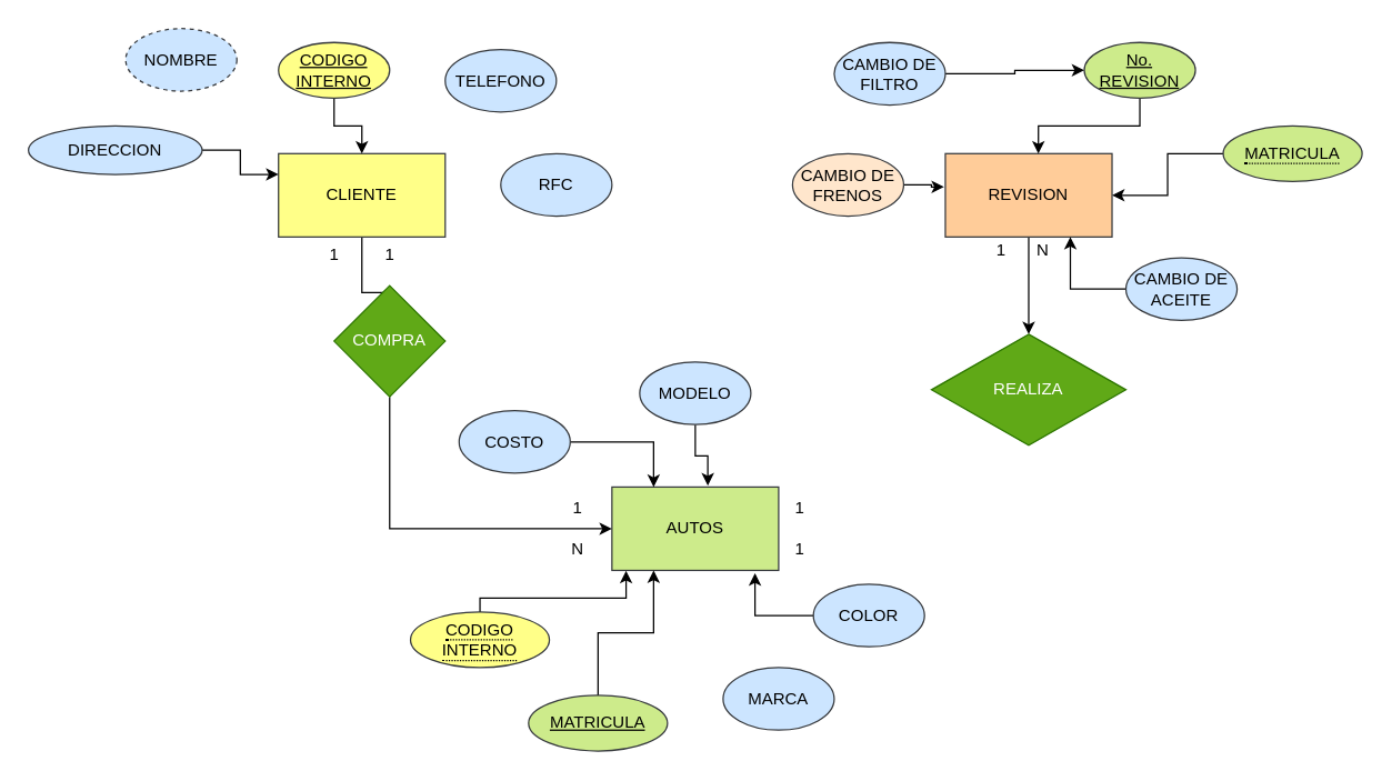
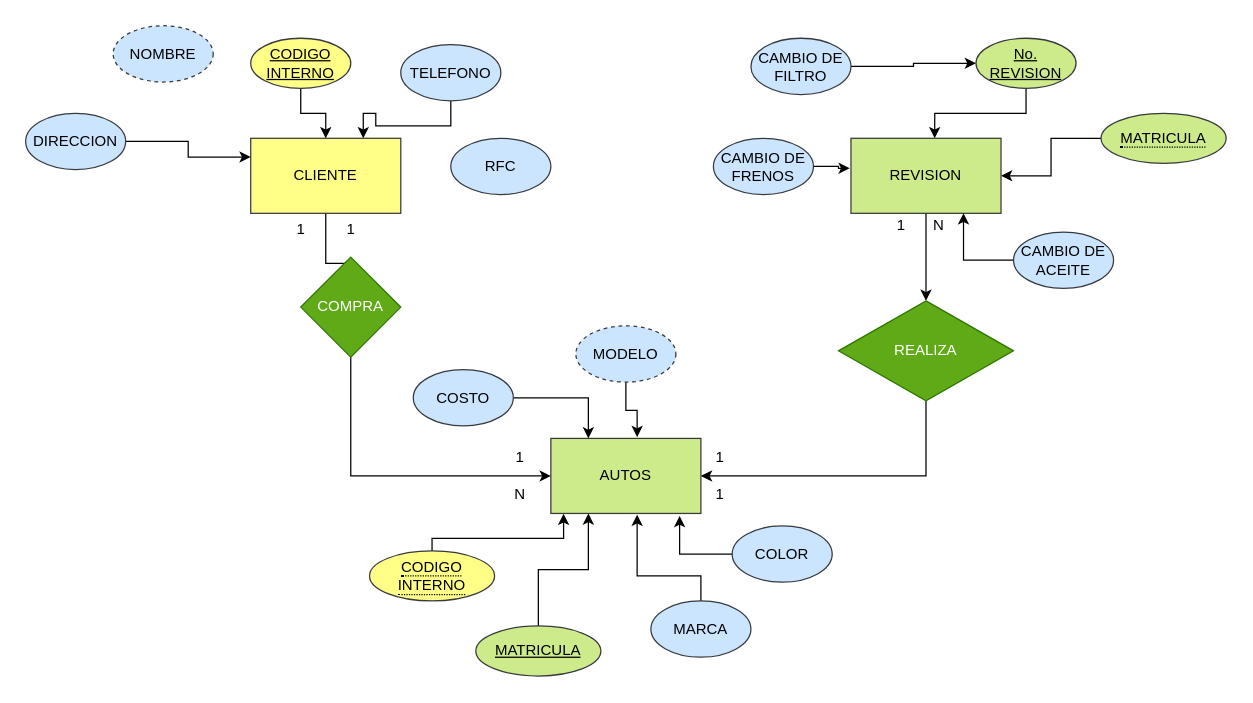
  <mxCell id="0" />
  <mxCell id="1" parent="0" />
  <mxCell id="2" style="edgeStyle=orthogonalEdgeStyle;rounded=0;orthogonalLoop=1;jettySize=auto;html=1;entryX=0.5;entryY=0;entryDx=0;entryDy=0;" edge="1" parent="1" source="3" target="10"><mxGeometry relative="1" as="geometry"><Array as="points"><mxPoint x="260" y="210" /><mxPoint x="280" y="210" /></Array></mxGeometry></mxCell>
  <mxCell id="3" value="CLIENTE" style="rounded=0;whiteSpace=wrap;html=1;fillColor=#ffff88;strokeColor=#36393d;" vertex="1" parent="1"><mxGeometry x="200" y="110" width="120" height="60" as="geometry" /></mxCell>
  <mxCell id="4" value="AUTOS" style="rounded=0;whiteSpace=wrap;html=1;fillColor=#cdeb8b;strokeColor=#36393d;" vertex="1" parent="1"><mxGeometry x="440" y="350" width="120" height="60" as="geometry" /></mxCell>
  <mxCell id="5" style="edgeStyle=orthogonalEdgeStyle;rounded=0;orthogonalLoop=1;jettySize=auto;html=1;entryX=0.5;entryY=0;entryDx=0;entryDy=0;" edge="1" parent="1" source="6" target="8"><mxGeometry relative="1" as="geometry" /></mxCell>
- <mxCell id="6" value="REVISION" style="rounded=0;whiteSpace=wrap;html=1;fillColor=#ffcc99;strokeColor=#36393d;" vertex="1" parent="1"><mxGeometry x="680" y="110" width="120" height="60" as="geometry" /></mxCell>
+ <mxCell id="6" value="REVISION" style="rounded=0;whiteSpace=wrap;html=1;fillColor=#cdeb8b;strokeColor=#36393d;" vertex="1" parent="1"><mxGeometry x="680" y="110" width="120" height="60" as="geometry" /></mxCell>
+ <mxCell id="7" style="edgeStyle=orthogonalEdgeStyle;rounded=0;orthogonalLoop=1;jettySize=auto;html=1;entryX=1;entryY=0.5;entryDx=0;entryDy=0;exitX=0.5;exitY=1;exitDx=0;exitDy=0;" edge="1" parent="1" source="8" target="4"><mxGeometry relative="1" as="geometry"><Array as="points"><mxPoint x="740" y="380" /></Array></mxGeometry></mxCell>
  <mxCell id="8" value="REALIZA" style="rhombus;whiteSpace=wrap;html=1;fillColor=#60a917;fontColor=#ffffff;strokeColor=#2D7600;" vertex="1" parent="1"><mxGeometry x="670" y="240" width="140" height="80" as="geometry" /></mxCell>
  <mxCell id="9" style="edgeStyle=orthogonalEdgeStyle;rounded=0;orthogonalLoop=1;jettySize=auto;html=1;entryX=0;entryY=0.5;entryDx=0;entryDy=0;" edge="1" parent="1" source="10" target="4"><mxGeometry relative="1" as="geometry"><Array as="points"><mxPoint x="280" y="380" /></Array></mxGeometry></mxCell>
  <mxCell id="10" value="COMPRA" style="rhombus;whiteSpace=wrap;html=1;fillColor=#60a917;fontColor=#ffffff;strokeColor=#2D7600;" vertex="1" parent="1"><mxGeometry x="240" y="205" width="80" height="80" as="geometry" /></mxCell>
  <mxCell id="11" style="edgeStyle=orthogonalEdgeStyle;rounded=0;orthogonalLoop=1;jettySize=auto;html=1;entryX=0.25;entryY=1;entryDx=0;entryDy=0;" edge="1" parent="1" source="12" target="4"><mxGeometry relative="1" as="geometry" /></mxCell>
  <mxCell id="12" value="MATRICULA" style="ellipse;whiteSpace=wrap;html=1;align=center;fontStyle=4;fillColor=#cdeb8b;strokeColor=#36393d;" vertex="1" parent="1"><mxGeometry x="380" y="500" width="100" height="40" as="geometry" /></mxCell>
  <mxCell id="13" style="edgeStyle=orthogonalEdgeStyle;rounded=0;orthogonalLoop=1;jettySize=auto;html=1;entryX=0.858;entryY=1.033;entryDx=0;entryDy=0;entryPerimeter=0;" edge="1" parent="1" source="14" target="4"><mxGeometry relative="1" as="geometry" /></mxCell>
  <mxCell id="14" value="COLOR" style="ellipse;whiteSpace=wrap;html=1;fillColor=#cce5ff;strokeColor=#36393d;" vertex="1" parent="1"><mxGeometry x="585" y="420" width="80" height="45" as="geometry" /></mxCell>
+ <mxCell id="15" style="edgeStyle=orthogonalEdgeStyle;rounded=0;orthogonalLoop=1;jettySize=auto;html=1;entryX=0.575;entryY=1.017;entryDx=0;entryDy=0;entryPerimeter=0;" edge="1" parent="1" source="16" target="4"><mxGeometry relative="1" as="geometry"><mxPoint x="500" y="440" as="targetPoint" /><Array as="points"><mxPoint x="560" y="460" /><mxPoint x="509" y="460" /></Array></mxGeometry></mxCell>
  <mxCell id="16" value="MARCA" style="ellipse;whiteSpace=wrap;html=1;fillColor=#cce5ff;strokeColor=#36393d;" vertex="1" parent="1"><mxGeometry x="520" y="480" width="80" height="45" as="geometry" /></mxCell>
  <mxCell id="17" style="edgeStyle=orthogonalEdgeStyle;rounded=0;orthogonalLoop=1;jettySize=auto;html=1;entryX=0.575;entryY=-0.017;entryDx=0;entryDy=0;entryPerimeter=0;" edge="1" parent="1" source="18" target="4"><mxGeometry relative="1" as="geometry" /></mxCell>
- <mxCell id="18" value="MODELO" style="ellipse;whiteSpace=wrap;html=1;fillColor=#cce5ff;strokeColor=#36393d;" vertex="1" parent="1"><mxGeometry x="460" y="260" width="80" height="45" as="geometry" /></mxCell>
+ <mxCell id="18" value="MODELO" style="ellipse;whiteSpace=wrap;html=1;fillColor=#cce5ff;strokeColor=#36393d;dashed=1;" vertex="1" parent="1"><mxGeometry x="460" y="260" width="80" height="45" as="geometry" /></mxCell>
  <mxCell id="19" style="edgeStyle=orthogonalEdgeStyle;rounded=0;orthogonalLoop=1;jettySize=auto;html=1;entryX=0.558;entryY=0;entryDx=0;entryDy=0;entryPerimeter=0;" edge="1" parent="1" source="20" target="6"><mxGeometry relative="1" as="geometry" /></mxCell>
  <mxCell id="20" value="No. REVISION" style="ellipse;whiteSpace=wrap;html=1;align=center;fontStyle=4;fillColor=#cdeb8b;strokeColor=#36393d;" vertex="1" parent="1"><mxGeometry x="780" y="30" width="80" height="40" as="geometry" /></mxCell>
  <mxCell id="21" style="edgeStyle=orthogonalEdgeStyle;rounded=0;orthogonalLoop=1;jettySize=auto;html=1;entryX=0.5;entryY=0;entryDx=0;entryDy=0;" edge="1" parent="1" source="22" target="3"><mxGeometry relative="1" as="geometry" /></mxCell>
  <mxCell id="22" value="CODIGO&lt;br&gt;INTERNO" style="ellipse;whiteSpace=wrap;html=1;align=center;fontStyle=4;fillColor=#ffff88;strokeColor=#36393d;" vertex="1" parent="1"><mxGeometry x="200" y="30" width="80" height="40" as="geometry" /></mxCell>
  <mxCell id="23" style="edgeStyle=orthogonalEdgeStyle;rounded=0;orthogonalLoop=1;jettySize=auto;html=1;" edge="1" parent="1" source="24" target="20"><mxGeometry relative="1" as="geometry" /></mxCell>
  <mxCell id="24" value="CAMBIO DE&lt;br&gt;FILTRO" style="ellipse;whiteSpace=wrap;html=1;fillColor=#cce5ff;strokeColor=#36393d;" vertex="1" parent="1"><mxGeometry x="600" y="30" width="80" height="45" as="geometry" /></mxCell>
  <mxCell id="25" style="edgeStyle=orthogonalEdgeStyle;rounded=0;orthogonalLoop=1;jettySize=auto;html=1;entryX=0.75;entryY=1;entryDx=0;entryDy=0;" edge="1" parent="1" source="26" target="6"><mxGeometry relative="1" as="geometry" /></mxCell>
  <mxCell id="26" value="CAMBIO DE ACEITE" style="ellipse;whiteSpace=wrap;html=1;fillColor=#cce5ff;strokeColor=#36393d;" vertex="1" parent="1"><mxGeometry x="810" y="185" width="80" height="45" as="geometry" /></mxCell>
  <mxCell id="27" style="edgeStyle=orthogonalEdgeStyle;rounded=0;orthogonalLoop=1;jettySize=auto;html=1;entryX=-0.008;entryY=0.4;entryDx=0;entryDy=0;entryPerimeter=0;" edge="1" parent="1" source="28" target="6"><mxGeometry relative="1" as="geometry" /></mxCell>
- <mxCell id="28" value="CAMBIO DE FRENOS" style="ellipse;whiteSpace=wrap;html=1;fillColor=#ffe6cc;strokeColor=#36393d;" vertex="1" parent="1"><mxGeometry x="570" y="110" width="80" height="45" as="geometry" /></mxCell>
+ <mxCell id="28" value="CAMBIO DE FRENOS" style="ellipse;whiteSpace=wrap;html=1;fillColor=#cce5ff;strokeColor=#36393d;" vertex="1" parent="1"><mxGeometry x="570" y="110" width="80" height="45" as="geometry" /></mxCell>
  <mxCell id="29" value="NOMBRE" style="ellipse;whiteSpace=wrap;html=1;fillColor=#cce5ff;strokeColor=#36393d;dashed=1;" vertex="1" parent="1"><mxGeometry x="90" y="20" width="80" height="45" as="geometry" /></mxCell>
  <mxCell id="30" style="edgeStyle=orthogonalEdgeStyle;rounded=0;orthogonalLoop=1;jettySize=auto;html=1;entryX=0;entryY=0.25;entryDx=0;entryDy=0;" edge="1" parent="1" source="31" target="3"><mxGeometry relative="1" as="geometry" /></mxCell>
- <mxCell id="31" value="DIRECCION" style="ellipse;whiteSpace=wrap;html=1;fillColor=#cce5ff;strokeColor=#36393d;" vertex="1" parent="1"><mxGeometry x="20" y="90" width="125" height="35" as="geometry" /></mxCell>
+ <mxCell id="31" value="DIRECCION" style="ellipse;whiteSpace=wrap;html=1;fillColor=#cce5ff;strokeColor=#36393d;" vertex="1" parent="1"><mxGeometry x="20" y="90" width="80" height="45" as="geometry" /></mxCell>
  <mxCell id="32" value="RFC" style="ellipse;whiteSpace=wrap;html=1;fillColor=#cce5ff;strokeColor=#36393d;" vertex="1" parent="1"><mxGeometry x="360" y="110" width="80" height="45" as="geometry" /></mxCell>
+ <mxCell id="33" style="edgeStyle=orthogonalEdgeStyle;rounded=0;orthogonalLoop=1;jettySize=auto;html=1;entryX=0.75;entryY=0;entryDx=0;entryDy=0;" edge="1" parent="1" source="34" target="3"><mxGeometry relative="1" as="geometry" /></mxCell>
  <mxCell id="34" value="TELEFONO" style="ellipse;whiteSpace=wrap;html=1;fillColor=#cce5ff;strokeColor=#36393d;" vertex="1" parent="1"><mxGeometry x="320" y="35" width="80" height="45" as="geometry" /></mxCell>
  <mxCell id="35" value="1" style="text;html=1;align=center;verticalAlign=middle;resizable=0;points=[];autosize=1;strokeColor=none;fillColor=none;" vertex="1" parent="1"><mxGeometry x="225" y="167.5" width="30" height="30" as="geometry" /></mxCell>
  <mxCell id="36" value="1" style="text;html=1;align=center;verticalAlign=middle;resizable=0;points=[];autosize=1;strokeColor=none;fillColor=none;" vertex="1" parent="1"><mxGeometry x="265" y="167.5" width="30" height="30" as="geometry" /></mxCell>
  <mxCell id="37" value="N" style="text;html=1;align=center;verticalAlign=middle;resizable=0;points=[];autosize=1;strokeColor=none;fillColor=none;" vertex="1" parent="1"><mxGeometry x="400" y="380" width="30" height="30" as="geometry" /></mxCell>
  <mxCell id="38" value="1" style="text;html=1;align=center;verticalAlign=middle;resizable=0;points=[];autosize=1;strokeColor=none;fillColor=none;" vertex="1" parent="1"><mxGeometry x="400" y="350" width="30" height="30" as="geometry" /></mxCell>
  <mxCell id="39" style="edgeStyle=orthogonalEdgeStyle;rounded=0;orthogonalLoop=1;jettySize=auto;html=1;entryX=1;entryY=0.5;entryDx=0;entryDy=0;" edge="1" parent="1" source="40" target="6"><mxGeometry relative="1" as="geometry" /></mxCell>
  <mxCell id="40" value="&lt;span style=&quot;border-bottom: 1px dotted&quot;&gt;MATRICULA&lt;/span&gt;" style="ellipse;whiteSpace=wrap;html=1;align=center;fillColor=#cdeb8b;strokeColor=#36393d;" vertex="1" parent="1"><mxGeometry x="880" y="90" width="100" height="40" as="geometry" /></mxCell>
  <mxCell id="41" style="edgeStyle=orthogonalEdgeStyle;rounded=0;orthogonalLoop=1;jettySize=auto;html=1;entryX=0.085;entryY=1.005;entryDx=0;entryDy=0;entryPerimeter=0;" edge="1" parent="1" source="42" target="4"><mxGeometry relative="1" as="geometry"><Array as="points"><mxPoint x="345" y="430" /><mxPoint x="450" y="430" /></Array></mxGeometry></mxCell>
  <mxCell id="42" value="&lt;span style=&quot;border-bottom: 1px dotted&quot;&gt;CODIGO&lt;br&gt;INTERNO&lt;br&gt;&lt;/span&gt;" style="ellipse;whiteSpace=wrap;html=1;align=center;fillColor=#ffff88;strokeColor=#36393d;" vertex="1" parent="1"><mxGeometry x="295" y="440" width="100" height="40" as="geometry" /></mxCell>
  <mxCell id="43" value="1" style="text;html=1;align=center;verticalAlign=middle;resizable=0;points=[];autosize=1;strokeColor=none;fillColor=none;" vertex="1" parent="1"><mxGeometry x="560" y="380" width="30" height="30" as="geometry" /></mxCell>
  <mxCell id="44" value="N" style="text;html=1;align=center;verticalAlign=middle;resizable=0;points=[];autosize=1;strokeColor=none;fillColor=none;" vertex="1" parent="1"><mxGeometry x="735" y="165" width="30" height="30" as="geometry" /></mxCell>
  <mxCell id="45" value="1" style="text;html=1;align=center;verticalAlign=middle;resizable=0;points=[];autosize=1;strokeColor=none;fillColor=none;" vertex="1" parent="1"><mxGeometry x="705" y="165" width="30" height="30" as="geometry" /></mxCell>
  <mxCell id="46" value="1" style="text;html=1;align=center;verticalAlign=middle;resizable=0;points=[];autosize=1;strokeColor=none;fillColor=none;" vertex="1" parent="1"><mxGeometry x="560" y="350" width="30" height="30" as="geometry" /></mxCell>
  <mxCell id="47" style="edgeStyle=orthogonalEdgeStyle;rounded=0;orthogonalLoop=1;jettySize=auto;html=1;entryX=0.25;entryY=0;entryDx=0;entryDy=0;" edge="1" parent="1" source="48" target="4"><mxGeometry relative="1" as="geometry" /></mxCell>
  <mxCell id="48" value="COSTO" style="ellipse;whiteSpace=wrap;html=1;fillColor=#cce5ff;strokeColor=#36393d;" vertex="1" parent="1"><mxGeometry x="330" y="295" width="80" height="45" as="geometry" /></mxCell>
